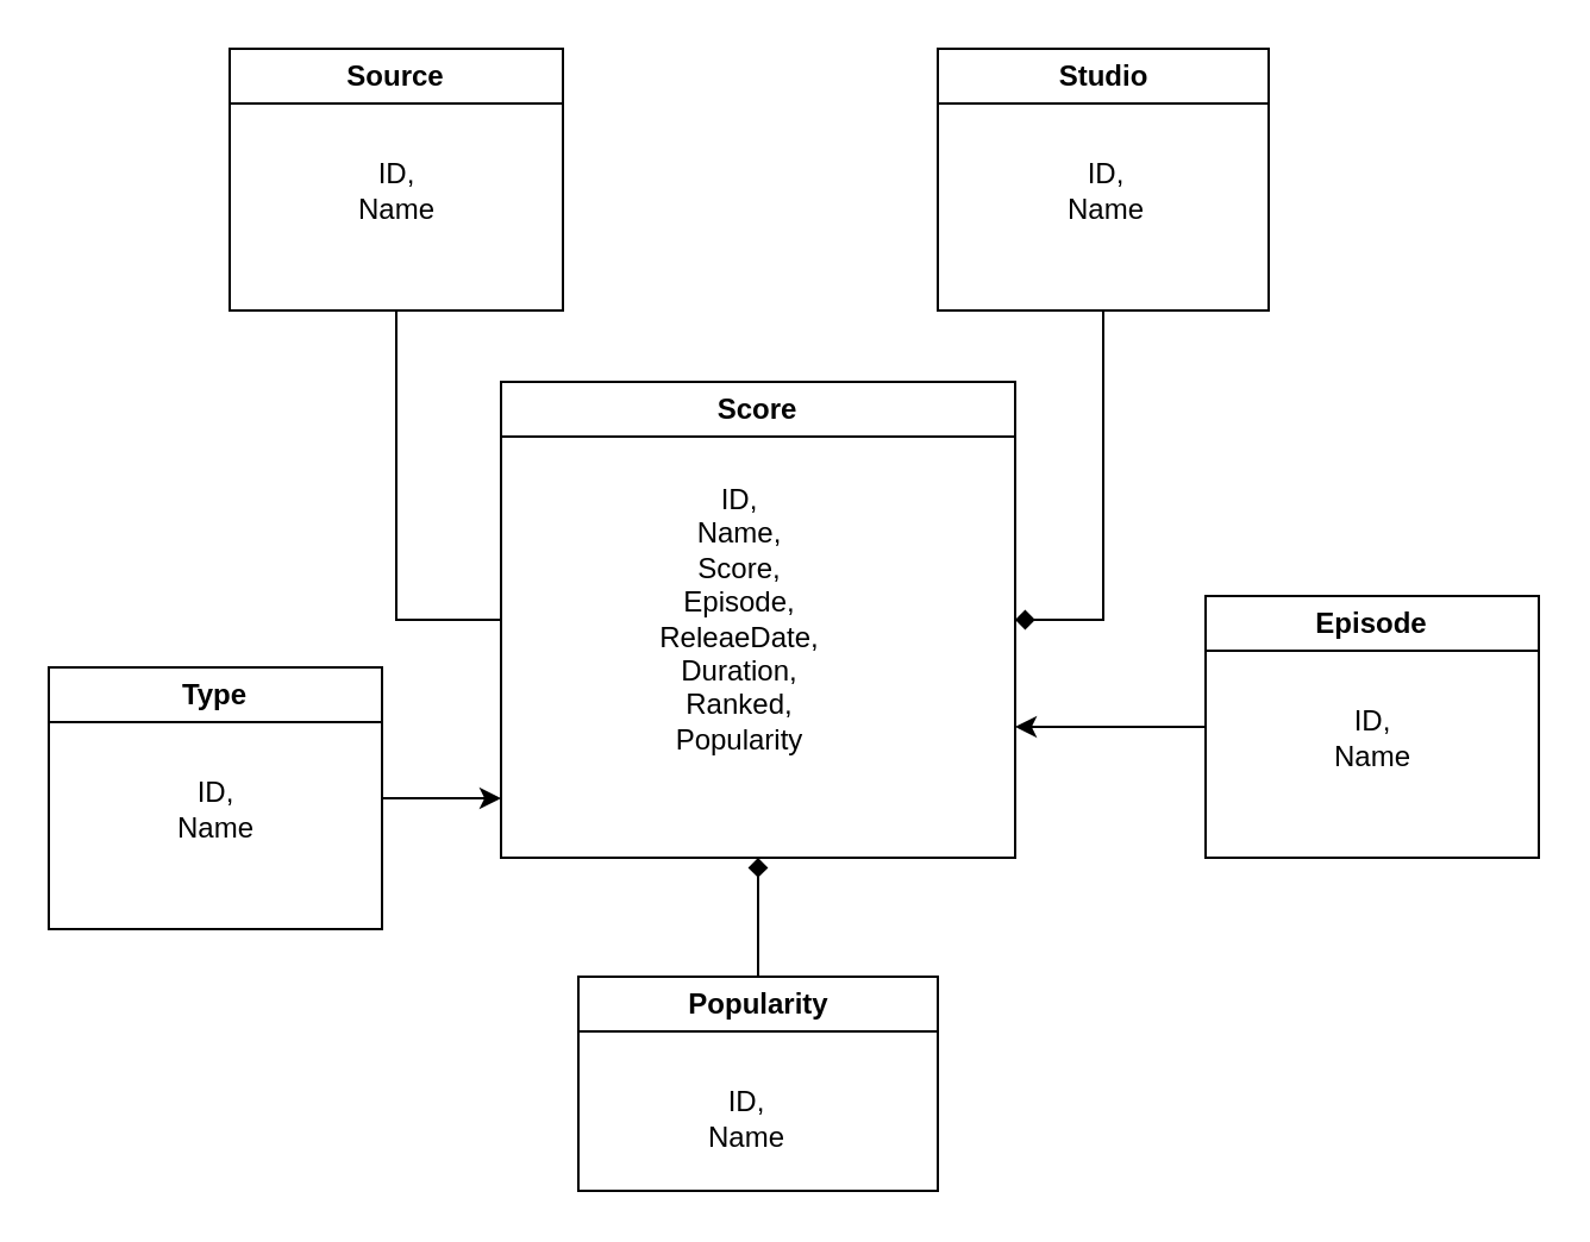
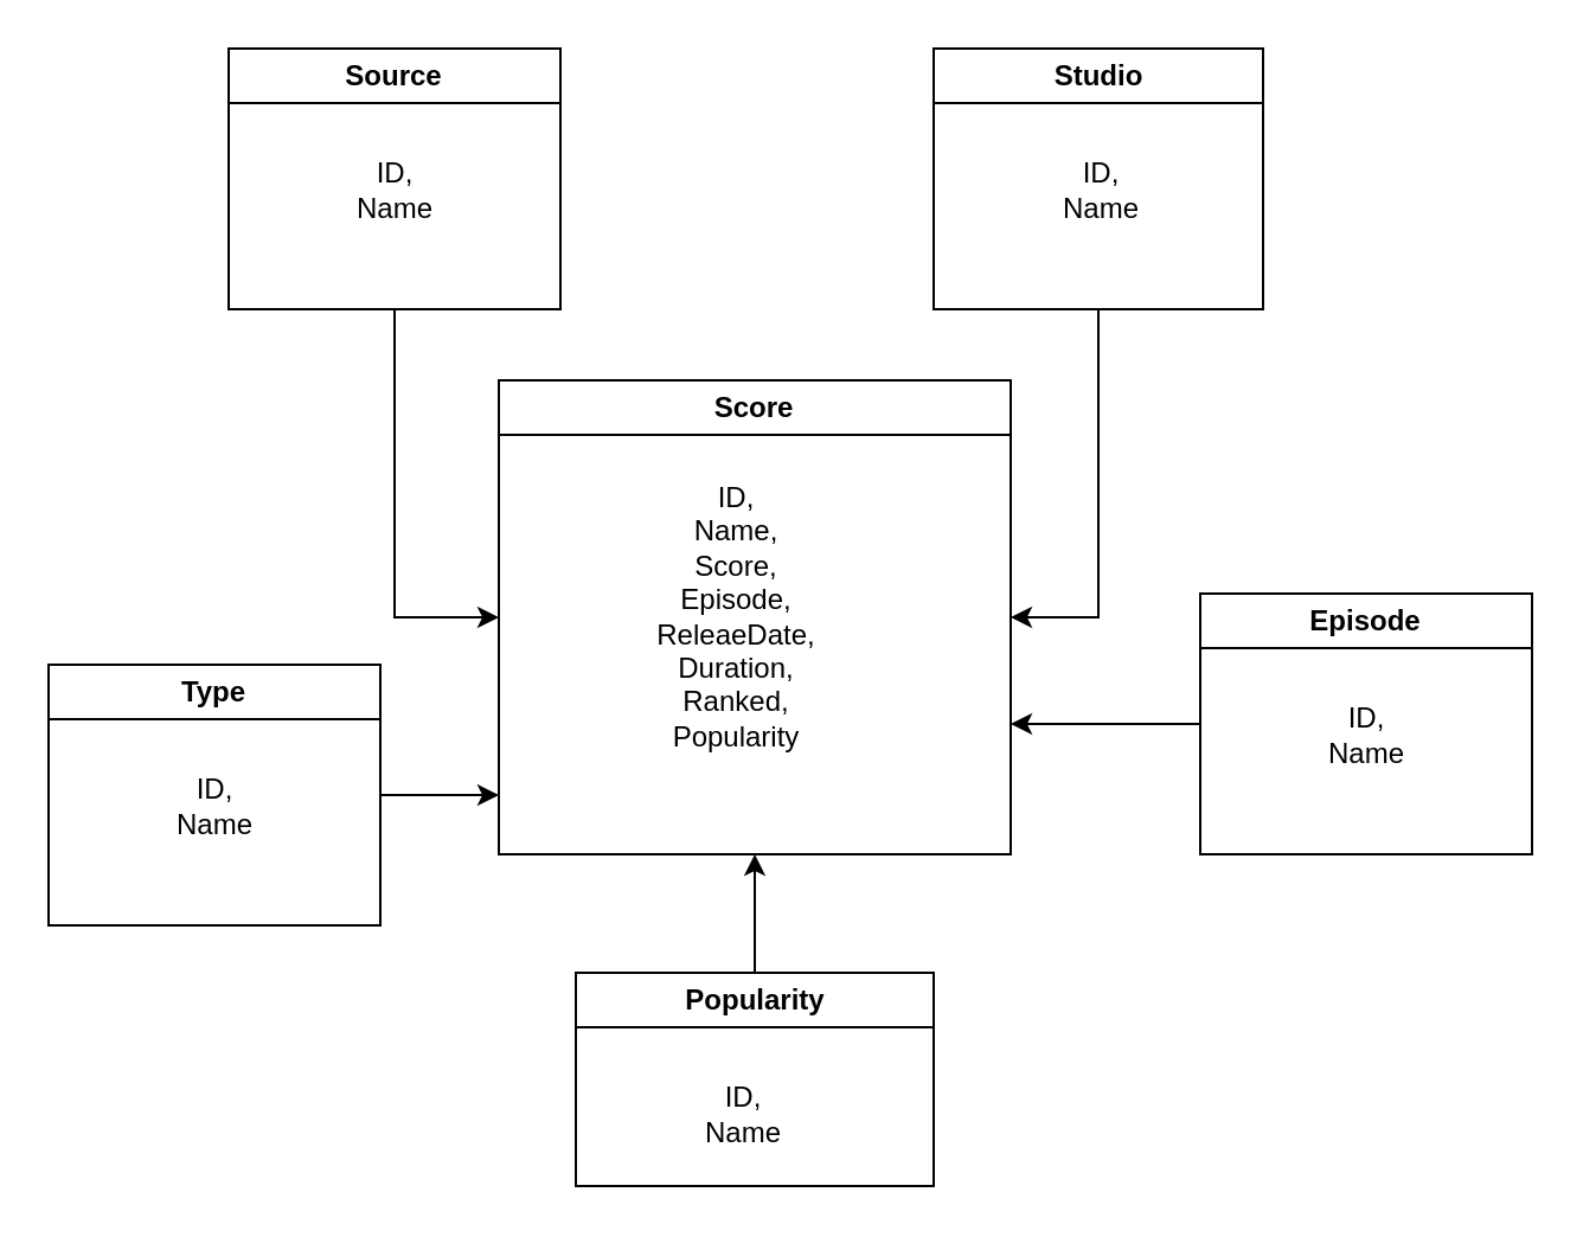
  <mxCell id="0" />
  <mxCell id="1" parent="0" />
  <mxCell id="2" value="Score" style="swimlane;whiteSpace=wrap;html=1;" vertex="1" parent="1"><mxGeometry x="210" y="160" width="216" height="200" as="geometry" /></mxCell>
  <mxCell id="3" value="&lt;span style=&quot;background-color: transparent; color: light-dark(rgb(0, 0, 0), rgb(255, 255, 255));&quot;&gt;ID,&lt;/span&gt;&lt;div&gt;&lt;span style=&quot;background-color: transparent; color: light-dark(rgb(0, 0, 0), rgb(255, 255, 255));&quot;&gt;Name,&lt;/span&gt;&lt;div&gt;Score,&lt;/div&gt;&lt;div&gt;Episode,&lt;/div&gt;&lt;/div&gt;&lt;div&gt;ReleaeDate,&lt;/div&gt;&lt;div&gt;Duration,&lt;/div&gt;&lt;div&gt;Ranked,&lt;/div&gt;&lt;div&gt;Popularity&lt;/div&gt;" style="text;html=1;align=center;verticalAlign=middle;resizable=0;points=[];autosize=1;strokeColor=none;fillColor=none;" vertex="1" parent="2"><mxGeometry x="55" y="35" width="90" height="130" as="geometry" /></mxCell>
  <mxCell id="4" value="" style="edgeStyle=orthogonalEdgeStyle;rounded=0;orthogonalLoop=1;jettySize=auto;html=1;" edge="1" parent="1" source="5"><mxGeometry relative="1" as="geometry"><mxPoint x="426" y="305" as="targetPoint" /></mxGeometry></mxCell>
  <mxCell id="5" value="Episode" style="swimlane;whiteSpace=wrap;html=1;" vertex="1" parent="1"><mxGeometry x="506" y="250" width="140" height="110" as="geometry" /></mxCell>
  <mxCell id="6" value="&lt;div&gt;ID,&lt;/div&gt;&lt;div&gt;Name&lt;/div&gt;" style="text;html=1;align=center;verticalAlign=middle;resizable=0;points=[];autosize=1;strokeColor=none;fillColor=none;" vertex="1" parent="5"><mxGeometry x="40" y="40" width="60" height="40" as="geometry" /></mxCell>
  <mxCell id="7" style="edgeStyle=orthogonalEdgeStyle;rounded=0;orthogonalLoop=1;jettySize=auto;html=1;exitX=1;exitY=0.5;exitDx=0;exitDy=0;" edge="1" parent="1" source="8"><mxGeometry relative="1" as="geometry"><mxPoint x="210" y="335" as="targetPoint" /></mxGeometry></mxCell>
  <mxCell id="8" value="Type" style="swimlane;whiteSpace=wrap;html=1;" vertex="1" parent="1"><mxGeometry x="20" y="280" width="140" height="110" as="geometry" /></mxCell>
  <mxCell id="9" value="ID,&lt;div&gt;Name&lt;/div&gt;" style="text;html=1;align=center;verticalAlign=middle;resizable=0;points=[];autosize=1;strokeColor=none;fillColor=none;" vertex="1" parent="8"><mxGeometry x="40" y="40" width="60" height="40" as="geometry" /></mxCell>
- <mxCell id="10" value="" style="edgeStyle=orthogonalEdgeStyle;rounded=0;orthogonalLoop=1;jettySize=auto;html=1;entryX=0.5;entryY=1;entryDx=0;entryDy=0;endArrow=diamond;" edge="1" parent="1" source="11" target="2"><mxGeometry relative="1" as="geometry" /></mxCell>
+ <mxCell id="10" value="" style="edgeStyle=orthogonalEdgeStyle;rounded=0;orthogonalLoop=1;jettySize=auto;html=1;entryX=0.5;entryY=1;entryDx=0;entryDy=0;" edge="1" parent="1" source="11" target="2"><mxGeometry relative="1" as="geometry" /></mxCell>
  <mxCell id="11" value="Popularity" style="swimlane;whiteSpace=wrap;html=1;" vertex="1" parent="1"><mxGeometry x="242.5" y="410" width="151" height="90" as="geometry" /></mxCell>
  <mxCell id="12" value="ID,&lt;div&gt;Name&lt;/div&gt;" style="text;html=1;align=center;verticalAlign=middle;resizable=0;points=[];autosize=1;strokeColor=none;fillColor=none;" vertex="1" parent="11"><mxGeometry x="40" y="40" width="60" height="40" as="geometry" /></mxCell>
- <mxCell id="13" style="edgeStyle=orthogonalEdgeStyle;rounded=0;orthogonalLoop=1;jettySize=auto;html=1;exitX=0.5;exitY=1;exitDx=0;exitDy=0;entryX=1;entryY=0.5;entryDx=0;entryDy=0;endArrow=diamond;" edge="1" parent="1" source="14" target="2"><mxGeometry relative="1" as="geometry" /></mxCell>
+ <mxCell id="13" style="edgeStyle=orthogonalEdgeStyle;rounded=0;orthogonalLoop=1;jettySize=auto;html=1;exitX=0.5;exitY=1;exitDx=0;exitDy=0;entryX=1;entryY=0.5;entryDx=0;entryDy=0;" edge="1" parent="1" source="14" target="2"><mxGeometry relative="1" as="geometry" /></mxCell>
  <mxCell id="14" value="Studio" style="swimlane;whiteSpace=wrap;html=1;" vertex="1" parent="1"><mxGeometry x="393.5" y="20" width="139" height="110" as="geometry" /></mxCell>
  <mxCell id="15" value="ID,&lt;div&gt;Name&lt;/div&gt;" style="text;html=1;align=center;verticalAlign=middle;resizable=0;points=[];autosize=1;strokeColor=none;fillColor=none;" vertex="1" parent="14"><mxGeometry x="40" y="40" width="60" height="40" as="geometry" /></mxCell>
- <mxCell id="16" style="edgeStyle=orthogonalEdgeStyle;rounded=0;orthogonalLoop=1;jettySize=auto;html=1;entryX=0;entryY=0.5;entryDx=0;entryDy=0;endArrow=none;" edge="1" parent="1" source="17" target="2"><mxGeometry relative="1" as="geometry" /></mxCell>
+ <mxCell id="16" style="edgeStyle=orthogonalEdgeStyle;rounded=0;orthogonalLoop=1;jettySize=auto;html=1;entryX=0;entryY=0.5;entryDx=0;entryDy=0;" edge="1" parent="1" source="17" target="2"><mxGeometry relative="1" as="geometry" /></mxCell>
  <mxCell id="17" value="Source" style="swimlane;whiteSpace=wrap;html=1;" vertex="1" parent="1"><mxGeometry x="96" y="20" width="140" height="110" as="geometry" /></mxCell>
  <mxCell id="18" value="ID,&lt;div&gt;Name&lt;/div&gt;" style="text;html=1;align=center;verticalAlign=middle;resizable=0;points=[];autosize=1;strokeColor=none;fillColor=none;" vertex="1" parent="17"><mxGeometry x="40" y="40" width="60" height="40" as="geometry" /></mxCell>
